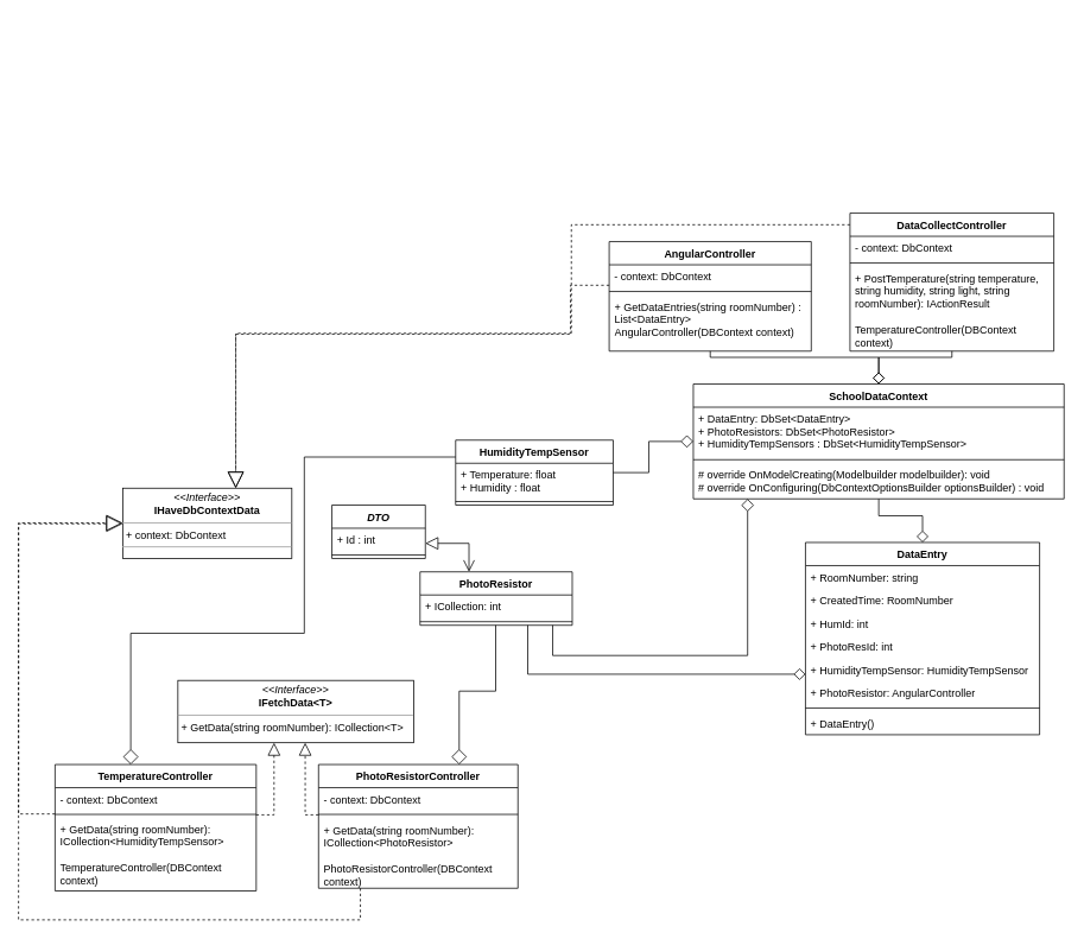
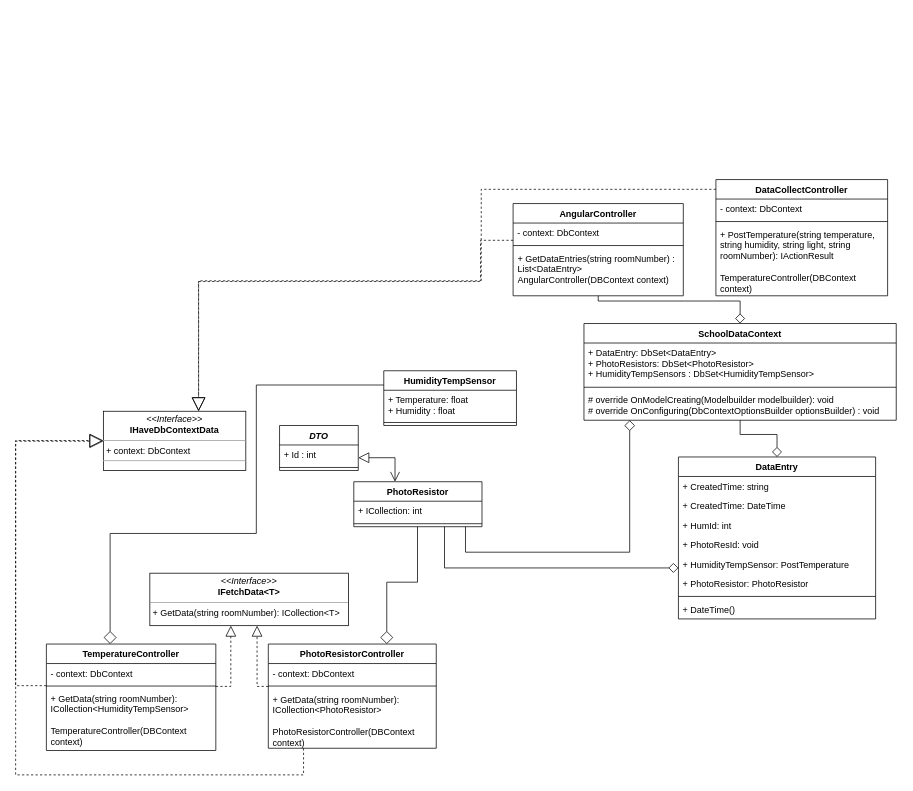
  <mxCell id="0" />
  <mxCell id="1" parent="0" />
  <mxCell id="2" style="edgeStyle=orthogonalEdgeStyle;rounded=0;orthogonalLoop=1;jettySize=auto;html=1;exitX=0.5;exitY=0;exitDx=0;exitDy=0;startArrow=diamond;startFill=0;endSize=11;endArrow=none;endFill=0;startSize=12;" edge="1" parent="1"><mxGeometry relative="1" as="geometry"><mxPoint x="59" y="20" as="sourcePoint" /></mxGeometry></mxCell>
  <mxCell id="3" style="edgeStyle=orthogonalEdgeStyle;rounded=0;orthogonalLoop=1;jettySize=auto;html=1;exitX=0.5;exitY=0;exitDx=0;exitDy=0;startArrow=diamond;startFill=0;endSize=11;endArrow=none;endFill=0;startSize=12;" edge="1" parent="1"><mxGeometry relative="1" as="geometry"><mxPoint x="643.002" y="321.996" as="sourcePoint" /></mxGeometry></mxCell>
  <mxCell id="4" value="PhotoResistor" style="swimlane;fontStyle=1;align=center;verticalAlign=top;childLayout=stackLayout;horizontal=1;startSize=26;horizontalStack=0;resizeParent=1;resizeParentMax=0;resizeLast=0;collapsible=1;marginBottom=0;" vertex="1" parent="1"><mxGeometry x="471.002" y="641.996" width="171" height="60" as="geometry" /></mxCell>
  <mxCell id="5" value="+ ICollection: int" style="text;strokeColor=none;fillColor=none;align=left;verticalAlign=top;spacingLeft=4;spacingRight=4;overflow=hidden;rotatable=0;points=[[0,0.5],[1,0.5]];portConstraint=eastwest;" vertex="1" parent="4"><mxGeometry y="26" width="171" height="26" as="geometry" /></mxCell>
  <mxCell id="6" value="" style="line;strokeWidth=1;fillColor=none;align=left;verticalAlign=middle;spacingTop=-1;spacingLeft=3;spacingRight=3;rotatable=0;labelPosition=right;points=[];portConstraint=eastwest;" vertex="1" parent="4"><mxGeometry y="52" width="171" height="8" as="geometry" /></mxCell>
  <mxCell id="7" value="HumidityTempSensor" style="swimlane;fontStyle=1;align=center;verticalAlign=top;childLayout=stackLayout;horizontal=1;startSize=26;horizontalStack=0;resizeParent=1;resizeParentMax=0;resizeLast=0;collapsible=1;marginBottom=0;" vertex="1" parent="1"><mxGeometry x="511.002" y="493.996" width="177" height="73" as="geometry" /></mxCell>
  <mxCell id="8" value="+ Temperature: float &#10;+ Humidity : float " style="text;strokeColor=none;fillColor=none;align=left;verticalAlign=top;spacingLeft=4;spacingRight=4;overflow=hidden;rotatable=0;points=[[0,0.5],[1,0.5]];portConstraint=eastwest;" vertex="1" parent="7"><mxGeometry y="26" width="177" height="39" as="geometry" /></mxCell>
  <mxCell id="9" value="" style="line;strokeWidth=1;fillColor=none;align=left;verticalAlign=middle;spacingTop=-1;spacingLeft=3;spacingRight=3;rotatable=0;labelPosition=right;points=[];portConstraint=eastwest;" vertex="1" parent="7"><mxGeometry y="65" width="177" height="8" as="geometry" /></mxCell>
- <mxCell id="10" style="edgeStyle=orthogonalEdgeStyle;rounded=0;orthogonalLoop=1;jettySize=auto;html=1;exitX=0.5;exitY=0;exitDx=0;exitDy=0;startArrow=diamond;startFill=0;endArrow=none;endFill=0;startSize=11;endSize=12;" edge="1" parent="1" source="12" target="49"><mxGeometry relative="1" as="geometry" /></mxCell>
  <mxCell id="11" style="edgeStyle=orthogonalEdgeStyle;rounded=0;orthogonalLoop=1;jettySize=auto;html=1;exitX=0.5;exitY=0;exitDx=0;exitDy=0;startArrow=diamond;startFill=0;endArrow=none;endFill=0;startSize=11;endSize=12;" edge="1" parent="1" source="12" target="53"><mxGeometry relative="1" as="geometry" /></mxCell>
  <mxCell id="12" value="SchoolDataContext" style="swimlane;fontStyle=1;align=center;verticalAlign=top;childLayout=stackLayout;horizontal=1;startSize=26;horizontalStack=0;resizeParent=1;resizeParentMax=0;resizeLast=0;collapsible=1;marginBottom=0;" vertex="1" parent="1"><mxGeometry x="778.002" y="430.996" width="416.5" height="129" as="geometry" /></mxCell>
  <mxCell id="13" value="+ DataEntry: DbSet&lt;DataEntry&gt;&#10;+ PhotoResistors: DbSet&lt;PhotoResistor&gt;&#10;+ HumidityTempSensors : DbSet&lt;HumidityTempSensor&gt;" style="text;strokeColor=none;fillColor=none;align=left;verticalAlign=top;spacingLeft=4;spacingRight=4;overflow=hidden;rotatable=0;points=[[0,0.5],[1,0.5]];portConstraint=eastwest;" vertex="1" parent="12"><mxGeometry y="26" width="416.5" height="55" as="geometry" /></mxCell>
  <mxCell id="14" value="" style="line;strokeWidth=1;fillColor=none;align=left;verticalAlign=middle;spacingTop=-1;spacingLeft=3;spacingRight=3;rotatable=0;labelPosition=right;points=[];portConstraint=eastwest;" vertex="1" parent="12"><mxGeometry y="81" width="416.5" height="8" as="geometry" /></mxCell>
  <mxCell id="15" value="# override OnModelCreating(Modelbuilder modelbuilder): void&#10;# override OnConfiguring(DbContextOptionsBuilder optionsBuilder) : void" style="text;strokeColor=none;fillColor=none;align=left;verticalAlign=top;spacingLeft=4;spacingRight=4;overflow=hidden;rotatable=0;points=[[0,0.5],[1,0.5]];portConstraint=eastwest;" vertex="1" parent="12"><mxGeometry y="89" width="416.5" height="40" as="geometry" /></mxCell>
  <mxCell id="16" style="edgeStyle=orthogonalEdgeStyle;rounded=0;orthogonalLoop=1;jettySize=auto;html=1;startArrow=diamond;startFill=0;endArrow=none;endFill=0;startSize=12;endSize=11;" edge="1" parent="1" source="12" target="4"><mxGeometry relative="1" as="geometry"><mxPoint x="819.002" y="452.996" as="sourcePoint" /><Array as="points"><mxPoint x="839" y="736" /><mxPoint x="620" y="736" /></Array></mxGeometry></mxCell>
- <mxCell id="17" style="edgeStyle=orthogonalEdgeStyle;rounded=0;orthogonalLoop=1;jettySize=auto;html=1;startArrow=diamond;startFill=0;endArrow=none;endFill=0;startSize=12;endSize=11;" edge="1" parent="1" source="12" target="7"><mxGeometry relative="1" as="geometry"><Array as="points" /></mxGeometry></mxCell>
  <mxCell id="18" style="edgeStyle=orthogonalEdgeStyle;rounded=0;orthogonalLoop=1;jettySize=auto;html=1;dashed=1;startArrow=none;startFill=0;endArrow=block;endFill=0;startSize=11;endSize=12;" edge="1" parent="1" source="21" target="36"><mxGeometry relative="1" as="geometry"><Array as="points"><mxPoint x="307" y="915" /></Array></mxGeometry></mxCell>
  <mxCell id="19" style="edgeStyle=orthogonalEdgeStyle;rounded=0;orthogonalLoop=1;jettySize=auto;html=1;startArrow=diamond;startFill=0;endArrow=none;endFill=0;startSize=15;" edge="1" parent="1" source="21" target="7"><mxGeometry relative="1" as="geometry"><mxPoint x="203.003" y="873.996" as="sourcePoint" /><Array as="points"><mxPoint x="146" y="711" /><mxPoint x="341" y="711" /><mxPoint x="341" y="513" /></Array></mxGeometry></mxCell>
  <mxCell id="20" style="edgeStyle=orthogonalEdgeStyle;rounded=0;orthogonalLoop=1;jettySize=auto;html=1;dashed=1;startArrow=none;startFill=0;endArrow=block;endFill=0;startSize=11;endSize=16;" edge="1" parent="1" source="21"><mxGeometry relative="1" as="geometry"><mxPoint x="167" y="965.996" as="sourcePoint" /><mxPoint x="137.003" y="587" as="targetPoint" /><Array as="points"><mxPoint x="20" y="914" /><mxPoint x="20" y="587" /></Array></mxGeometry></mxCell>
  <mxCell id="21" value="TemperatureController" style="swimlane;fontStyle=1;align=center;verticalAlign=top;childLayout=stackLayout;horizontal=1;startSize=26;horizontalStack=0;resizeParent=1;resizeParentMax=0;resizeLast=0;collapsible=1;marginBottom=0;" vertex="1" parent="1"><mxGeometry x="61.003" y="858.496" width="226" height="142" as="geometry" /></mxCell>
  <mxCell id="22" value="- context: DbContext" style="text;strokeColor=none;fillColor=none;align=left;verticalAlign=top;spacingLeft=4;spacingRight=4;overflow=hidden;rotatable=0;points=[[0,0.5],[1,0.5]];portConstraint=eastwest;" vertex="1" parent="21"><mxGeometry y="26" width="226" height="26" as="geometry" /></mxCell>
  <mxCell id="23" value="" style="line;strokeWidth=1;fillColor=none;align=left;verticalAlign=middle;spacingTop=-1;spacingLeft=3;spacingRight=3;rotatable=0;labelPosition=right;points=[];portConstraint=eastwest;" vertex="1" parent="21"><mxGeometry y="52" width="226" height="8" as="geometry" /></mxCell>
  <mxCell id="24" value="+ GetData(string roomNumber): ICollection&lt;HumidityTempSensor&gt;&#10;&#10;TemperatureController(DBContext context)" style="text;strokeColor=none;fillColor=none;align=left;verticalAlign=top;spacingLeft=4;spacingRight=4;overflow=hidden;rotatable=0;points=[[0,0.5],[1,0.5]];portConstraint=eastwest;whiteSpace=wrap;" vertex="1" parent="21"><mxGeometry y="60" width="226" height="82" as="geometry" /></mxCell>
  <mxCell id="25" style="edgeStyle=orthogonalEdgeStyle;rounded=0;orthogonalLoop=1;jettySize=auto;html=1;dashed=1;startArrow=none;startFill=0;endArrow=block;endFill=0;startSize=11;endSize=12;" edge="1" parent="1" source="28" target="36"><mxGeometry relative="1" as="geometry"><Array as="points"><mxPoint x="342" y="915" /></Array></mxGeometry></mxCell>
  <mxCell id="26" style="edgeStyle=orthogonalEdgeStyle;rounded=0;orthogonalLoop=1;jettySize=auto;html=1;endArrow=none;endFill=0;startArrow=diamond;startFill=0;startSize=15;" edge="1" parent="1" source="28" target="4"><mxGeometry relative="1" as="geometry"><Array as="points"><mxPoint x="515" y="776" /><mxPoint x="556" y="776" /></Array></mxGeometry></mxCell>
  <mxCell id="27" style="edgeStyle=orthogonalEdgeStyle;rounded=0;orthogonalLoop=1;jettySize=auto;html=1;dashed=1;startArrow=none;startFill=0;endArrow=block;endFill=0;startSize=11;endSize=16;" edge="1" parent="1" source="31" target="58"><mxGeometry relative="1" as="geometry"><Array as="points"><mxPoint x="404" y="1033" /><mxPoint x="20" y="1033" /><mxPoint x="20" y="588" /></Array></mxGeometry></mxCell>
  <mxCell id="28" value="PhotoResistorController" style="swimlane;fontStyle=1;align=center;verticalAlign=top;childLayout=stackLayout;horizontal=1;startSize=26;horizontalStack=0;resizeParent=1;resizeParentMax=0;resizeLast=0;collapsible=1;marginBottom=0;" vertex="1" parent="1"><mxGeometry x="357" y="858.5" width="224" height="139" as="geometry" /></mxCell>
  <mxCell id="29" value="- context: DbContext" style="text;strokeColor=none;fillColor=none;align=left;verticalAlign=top;spacingLeft=4;spacingRight=4;overflow=hidden;rotatable=0;points=[[0,0.5],[1,0.5]];portConstraint=eastwest;" vertex="1" parent="28"><mxGeometry y="26" width="224" height="26" as="geometry" /></mxCell>
  <mxCell id="30" value="" style="line;strokeWidth=1;fillColor=none;align=left;verticalAlign=middle;spacingTop=-1;spacingLeft=3;spacingRight=3;rotatable=0;labelPosition=right;points=[];portConstraint=eastwest;" vertex="1" parent="28"><mxGeometry y="52" width="224" height="8" as="geometry" /></mxCell>
  <mxCell id="31" value="+ GetData(string roomNumber): ICollection&lt;PhotoResistor&gt;&#10;&#10;PhotoResistorController(DBContext context)" style="text;strokeColor=none;fillColor=none;align=left;verticalAlign=top;spacingLeft=4;spacingRight=4;overflow=hidden;rotatable=0;points=[[0,0.5],[1,0.5]];portConstraint=eastwest;whiteSpace=wrap;" vertex="1" parent="28"><mxGeometry y="60" width="224" height="79" as="geometry" /></mxCell>
  <mxCell id="32" value="DTO" style="swimlane;fontStyle=3;align=center;verticalAlign=top;childLayout=stackLayout;horizontal=1;startSize=26;horizontalStack=0;resizeParent=1;resizeParentMax=0;resizeLast=0;collapsible=1;marginBottom=0;" vertex="1" parent="1"><mxGeometry x="372.002" y="566.996" width="105" height="60" as="geometry" /></mxCell>
  <mxCell id="33" value="+ Id : int" style="text;strokeColor=none;fillColor=none;align=left;verticalAlign=top;spacingLeft=4;spacingRight=4;overflow=hidden;rotatable=0;points=[[0,0.5],[1,0.5]];portConstraint=eastwest;" vertex="1" parent="32"><mxGeometry y="26" width="105" height="26" as="geometry" /></mxCell>
  <mxCell id="34" value="" style="line;strokeWidth=1;fillColor=none;align=left;verticalAlign=middle;spacingTop=-1;spacingLeft=3;spacingRight=3;rotatable=0;labelPosition=right;points=[];portConstraint=eastwest;" vertex="1" parent="32"><mxGeometry y="52" width="105" height="8" as="geometry" /></mxCell>
  <mxCell id="35" style="edgeStyle=orthogonalEdgeStyle;rounded=0;orthogonalLoop=1;jettySize=auto;html=1;startArrow=block;startFill=0;endArrow=open;endFill=0;startSize=12;endSize=11;" edge="1" parent="1" source="32" target="4"><mxGeometry relative="1" as="geometry"><mxPoint x="514" y="585" as="sourcePoint" /><Array as="points"><mxPoint x="526" y="610" /></Array></mxGeometry></mxCell>
  <mxCell id="36" value="&lt;p style=&quot;margin: 0px ; margin-top: 4px ; text-align: center&quot;&gt;&lt;i&gt;&amp;lt;&amp;lt;Interface&amp;gt;&amp;gt;&lt;/i&gt;&lt;br&gt;&lt;b&gt;IFetchData&amp;lt;T&amp;gt;&lt;/b&gt;&lt;/p&gt;&lt;hr size=&quot;1&quot;&gt;&lt;p style=&quot;margin: 0px ; margin-left: 4px&quot;&gt;&lt;/p&gt;&lt;p style=&quot;margin: 0px ; margin-left: 4px&quot;&gt;+ GetData(string roomNumber): ICollection&amp;lt;T&amp;gt;&lt;/p&gt;" style="verticalAlign=top;align=left;overflow=fill;fontSize=12;fontFamily=Helvetica;html=1;" vertex="1" parent="1"><mxGeometry x="199.002" y="763.996" width="265" height="70" as="geometry" /></mxCell>
  <mxCell id="37" style="edgeStyle=orthogonalEdgeStyle;rounded=0;orthogonalLoop=1;jettySize=auto;html=1;exitX=0.5;exitY=0;exitDx=0;exitDy=0;startArrow=diamond;startFill=0;endArrow=none;endFill=0;startSize=11;endSize=12;" edge="1" parent="1" source="38" target="12"><mxGeometry relative="1" as="geometry" /></mxCell>
  <mxCell id="38" value="DataEntry" style="swimlane;fontStyle=1;align=center;verticalAlign=top;childLayout=stackLayout;horizontal=1;startSize=26;horizontalStack=0;resizeParent=1;resizeParentMax=0;resizeLast=0;collapsible=1;marginBottom=0;" vertex="1" parent="1"><mxGeometry x="904.002" y="608.996" width="263" height="216" as="geometry" /></mxCell>
- <mxCell id="39" value="+ RoomNumber: string" style="text;strokeColor=none;fillColor=none;align=left;verticalAlign=top;spacingLeft=4;spacingRight=4;overflow=hidden;rotatable=0;points=[[0,0.5],[1,0.5]];portConstraint=eastwest;" vertex="1" parent="38"><mxGeometry y="26" width="263" height="26" as="geometry" /></mxCell>
- <mxCell id="40" value="+ CreatedTime: RoomNumber" style="text;strokeColor=none;fillColor=none;align=left;verticalAlign=top;spacingLeft=4;spacingRight=4;overflow=hidden;rotatable=0;points=[[0,0.5],[1,0.5]];portConstraint=eastwest;" vertex="1" parent="38"><mxGeometry y="52" width="263" height="26" as="geometry" /></mxCell>
+ <mxCell id="39" value="+ CreatedTime: string" style="text;strokeColor=none;fillColor=none;align=left;verticalAlign=top;spacingLeft=4;spacingRight=4;overflow=hidden;rotatable=0;points=[[0,0.5],[1,0.5]];portConstraint=eastwest;" vertex="1" parent="38"><mxGeometry y="26" width="263" height="26" as="geometry" /></mxCell>
+ <mxCell id="40" value="+ CreatedTime: DateTime" style="text;strokeColor=none;fillColor=none;align=left;verticalAlign=top;spacingLeft=4;spacingRight=4;overflow=hidden;rotatable=0;points=[[0,0.5],[1,0.5]];portConstraint=eastwest;" vertex="1" parent="38"><mxGeometry y="52" width="263" height="26" as="geometry" /></mxCell>
  <mxCell id="41" value="+ HumId: int" style="text;strokeColor=none;fillColor=none;align=left;verticalAlign=top;spacingLeft=4;spacingRight=4;overflow=hidden;rotatable=0;points=[[0,0.5],[1,0.5]];portConstraint=eastwest;" vertex="1" parent="38"><mxGeometry y="78" width="263" height="26" as="geometry" /></mxCell>
- <mxCell id="42" value="+ PhotoResId: int" style="text;strokeColor=none;fillColor=none;align=left;verticalAlign=top;spacingLeft=4;spacingRight=4;overflow=hidden;rotatable=0;points=[[0,0.5],[1,0.5]];portConstraint=eastwest;" vertex="1" parent="38"><mxGeometry y="104" width="263" height="26" as="geometry" /></mxCell>
- <mxCell id="43" value="+ HumidityTempSensor: HumidityTempSensor" style="text;strokeColor=none;fillColor=none;align=left;verticalAlign=top;spacingLeft=4;spacingRight=4;overflow=hidden;rotatable=0;points=[[0,0.5],[1,0.5]];portConstraint=eastwest;" vertex="1" parent="38"><mxGeometry y="130" width="263" height="26" as="geometry" /></mxCell>
- <mxCell id="44" value="+ PhotoResistor: AngularController" style="text;strokeColor=none;fillColor=none;align=left;verticalAlign=top;spacingLeft=4;spacingRight=4;overflow=hidden;rotatable=0;points=[[0,0.5],[1,0.5]];portConstraint=eastwest;" vertex="1" parent="38"><mxGeometry y="156" width="263" height="26" as="geometry" /></mxCell>
+ <mxCell id="42" value="+ PhotoResId: void" style="text;strokeColor=none;fillColor=none;align=left;verticalAlign=top;spacingLeft=4;spacingRight=4;overflow=hidden;rotatable=0;points=[[0,0.5],[1,0.5]];portConstraint=eastwest;" vertex="1" parent="38"><mxGeometry y="104" width="263" height="26" as="geometry" /></mxCell>
+ <mxCell id="43" value="+ HumidityTempSensor: PostTemperature" style="text;strokeColor=none;fillColor=none;align=left;verticalAlign=top;spacingLeft=4;spacingRight=4;overflow=hidden;rotatable=0;points=[[0,0.5],[1,0.5]];portConstraint=eastwest;" vertex="1" parent="38"><mxGeometry y="130" width="263" height="26" as="geometry" /></mxCell>
+ <mxCell id="44" value="+ PhotoResistor: PhotoResistor" style="text;strokeColor=none;fillColor=none;align=left;verticalAlign=top;spacingLeft=4;spacingRight=4;overflow=hidden;rotatable=0;points=[[0,0.5],[1,0.5]];portConstraint=eastwest;" vertex="1" parent="38"><mxGeometry y="156" width="263" height="26" as="geometry" /></mxCell>
  <mxCell id="45" value="" style="line;strokeWidth=1;fillColor=none;align=left;verticalAlign=middle;spacingTop=-1;spacingLeft=3;spacingRight=3;rotatable=0;labelPosition=right;points=[];portConstraint=eastwest;" vertex="1" parent="38"><mxGeometry y="182" width="263" height="8" as="geometry" /></mxCell>
- <mxCell id="46" value="+ DataEntry() " style="text;strokeColor=none;fillColor=none;align=left;verticalAlign=top;spacingLeft=4;spacingRight=4;overflow=hidden;rotatable=0;points=[[0,0.5],[1,0.5]];portConstraint=eastwest;" vertex="1" parent="38"><mxGeometry y="190" width="263" height="26" as="geometry" /></mxCell>
+ <mxCell id="46" value="+ DateTime() " style="text;strokeColor=none;fillColor=none;align=left;verticalAlign=top;spacingLeft=4;spacingRight=4;overflow=hidden;rotatable=0;points=[[0,0.5],[1,0.5]];portConstraint=eastwest;" vertex="1" parent="38"><mxGeometry y="190" width="263" height="26" as="geometry" /></mxCell>
  <mxCell id="47" style="edgeStyle=orthogonalEdgeStyle;rounded=0;orthogonalLoop=1;jettySize=auto;html=1;startArrow=diamond;startFill=0;endArrow=none;endFill=0;startSize=11;endSize=12;" edge="1" parent="1" source="38" target="4"><mxGeometry relative="1" as="geometry"><mxPoint x="853.002" y="628.996" as="sourcePoint" /><mxPoint x="684.502" y="613.996" as="targetPoint" /><Array as="points"><mxPoint x="592.003" y="756.996" /></Array></mxGeometry></mxCell>
  <mxCell id="48" style="edgeStyle=orthogonalEdgeStyle;rounded=0;orthogonalLoop=1;jettySize=auto;html=1;dashed=1;startArrow=none;startFill=0;endArrow=block;endFill=0;startSize=11;endSize=16;" edge="1" parent="1" source="49" target="58"><mxGeometry relative="1" as="geometry"><Array as="points"><mxPoint x="641" y="252" /><mxPoint x="641" y="375" /><mxPoint x="264" y="375" /></Array></mxGeometry></mxCell>
  <mxCell id="49" value="DataCollectController" style="swimlane;fontStyle=1;align=center;verticalAlign=top;childLayout=stackLayout;horizontal=1;startSize=26;horizontalStack=0;resizeParent=1;resizeParentMax=0;resizeLast=0;collapsible=1;marginBottom=0;" vertex="1" parent="1"><mxGeometry x="954.002" y="238.996" width="229" height="155" as="geometry" /></mxCell>
  <mxCell id="50" value="- context: DbContext" style="text;strokeColor=none;fillColor=none;align=left;verticalAlign=top;spacingLeft=4;spacingRight=4;overflow=hidden;rotatable=0;points=[[0,0.5],[1,0.5]];portConstraint=eastwest;" vertex="1" parent="49"><mxGeometry y="26" width="229" height="26" as="geometry" /></mxCell>
  <mxCell id="51" value="" style="line;strokeWidth=1;fillColor=none;align=left;verticalAlign=middle;spacingTop=-1;spacingLeft=3;spacingRight=3;rotatable=0;labelPosition=right;points=[];portConstraint=eastwest;" vertex="1" parent="49"><mxGeometry y="52" width="229" height="8" as="geometry" /></mxCell>
  <mxCell id="52" value="+ PostTemperature(string temperature, string humidity, string light, string roomNumber): IActionResult&#10;&#10;TemperatureController(DBContext context)" style="text;strokeColor=none;fillColor=none;align=left;verticalAlign=top;spacingLeft=4;spacingRight=4;overflow=hidden;rotatable=0;points=[[0,0.5],[1,0.5]];portConstraint=eastwest;whiteSpace=wrap;" vertex="1" parent="49"><mxGeometry y="60" width="229" height="95" as="geometry" /></mxCell>
  <mxCell id="53" value="AngularController" style="swimlane;fontStyle=1;align=center;verticalAlign=top;childLayout=stackLayout;horizontal=1;startSize=26;horizontalStack=0;resizeParent=1;resizeParentMax=0;resizeLast=0;collapsible=1;marginBottom=0;" vertex="1" parent="1"><mxGeometry x="683.502" y="270.996" width="227" height="123" as="geometry" /></mxCell>
  <mxCell id="54" value="- context: DbContext" style="text;strokeColor=none;fillColor=none;align=left;verticalAlign=top;spacingLeft=4;spacingRight=4;overflow=hidden;rotatable=0;points=[[0,0.5],[1,0.5]];portConstraint=eastwest;" vertex="1" parent="53"><mxGeometry y="26" width="227" height="26" as="geometry" /></mxCell>
  <mxCell id="55" value="" style="line;strokeWidth=1;fillColor=none;align=left;verticalAlign=middle;spacingTop=-1;spacingLeft=3;spacingRight=3;rotatable=0;labelPosition=right;points=[];portConstraint=eastwest;" vertex="1" parent="53"><mxGeometry y="52" width="227" height="8" as="geometry" /></mxCell>
  <mxCell id="56" value="+ GetDataEntries(string roomNumber) : List&lt;DataEntry&gt;&#10;AngularController(DBContext context)" style="text;strokeColor=none;fillColor=none;align=left;verticalAlign=top;spacingLeft=4;spacingRight=4;overflow=hidden;rotatable=0;points=[[0,0.5],[1,0.5]];portConstraint=eastwest;whiteSpace=wrap;" vertex="1" parent="53"><mxGeometry y="60" width="227" height="63" as="geometry" /></mxCell>
  <mxCell id="57" style="edgeStyle=orthogonalEdgeStyle;rounded=0;orthogonalLoop=1;jettySize=auto;html=1;startArrow=none;startFill=0;endArrow=block;endFill=0;startSize=11;endSize=16;dashed=1;" edge="1" parent="1" source="53"><mxGeometry relative="1" as="geometry"><mxPoint x="797" y="270.996" as="sourcePoint" /><mxPoint x="264" y="547.996" as="targetPoint" /><Array as="points"><mxPoint x="640" y="320" /><mxPoint x="640" y="374" /><mxPoint x="264" y="374" /></Array></mxGeometry></mxCell>
  <mxCell id="58" value="&lt;p style=&quot;margin: 0px ; margin-top: 4px ; text-align: center&quot;&gt;&lt;i&gt;&amp;lt;&amp;lt;Interface&amp;gt;&amp;gt;&lt;/i&gt;&lt;br&gt;&lt;b&gt;IHaveDbContextData&lt;/b&gt;&lt;/p&gt;&lt;hr size=&quot;1&quot;&gt;&lt;p style=&quot;margin: 0px ; margin-left: 4px&quot;&gt;+ context: DbContext&lt;br&gt;&lt;/p&gt;&lt;hr size=&quot;1&quot;&gt;&lt;p style=&quot;margin: 0px ; margin-left: 4px&quot;&gt;&lt;br&gt;&lt;/p&gt;" style="verticalAlign=top;align=left;overflow=fill;fontSize=12;fontFamily=Helvetica;html=1;" vertex="1" parent="1"><mxGeometry x="137.003" y="547.996" width="190" height="79" as="geometry" /></mxCell>
